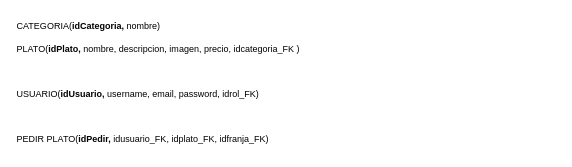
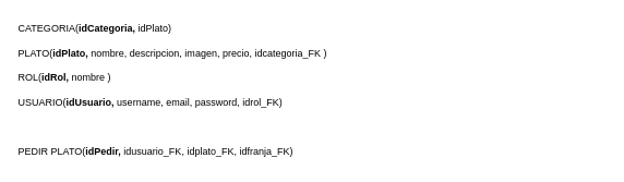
  <mxCell id="0" />
  <mxCell id="1" parent="0" />
+ <mxCell id="2" value="ROL(&lt;b&gt;idRol, &lt;/b&gt;nombre&lt;b&gt;&amp;nbsp;&lt;/b&gt;)" style="text;html=1;strokeColor=none;fillColor=none;align=left;verticalAlign=middle;whiteSpace=wrap;rounded=0;" parent="1" vertex="1"><mxGeometry x="20" y="80" width="720" height="30" as="geometry" /></mxCell>
  <mxCell id="3" value="USUARIO(&lt;b&gt;idUsuario, &lt;/b&gt;username, email, password, idrol_FK)" style="text;html=1;strokeColor=none;fillColor=none;align=left;verticalAlign=middle;whiteSpace=wrap;rounded=0;" parent="1" vertex="1"><mxGeometry x="20" y="110" width="720" height="30" as="geometry" /></mxCell>
  <mxCell id="4" value="PLATO(&lt;b&gt;idPlato,&lt;/b&gt; nombre, descripcion, imagen, precio, idcategoria_FK&lt;b&gt;&amp;nbsp;&lt;/b&gt;)" style="text;html=1;strokeColor=none;fillColor=none;align=left;verticalAlign=middle;whiteSpace=wrap;rounded=0;" parent="1" vertex="1"><mxGeometry x="20" y="50" width="720" height="30" as="geometry" /></mxCell>
- <mxCell id="5" value="CATEGORIA(&lt;b&gt;idCategoria,&lt;/b&gt;&amp;nbsp;nombre)" style="text;html=1;strokeColor=none;fillColor=none;align=left;verticalAlign=middle;whiteSpace=wrap;rounded=0;" parent="1" vertex="1"><mxGeometry x="20" y="20" width="720" height="30" as="geometry" /></mxCell>
+ <mxCell id="5" value="CATEGORIA(&lt;b&gt;idCategoria,&lt;/b&gt;&amp;nbsp;idPlato)" style="text;html=1;strokeColor=none;fillColor=none;align=left;verticalAlign=middle;whiteSpace=wrap;rounded=0;" parent="1" vertex="1"><mxGeometry x="20" y="20" width="720" height="30" as="geometry" /></mxCell>
  <mxCell id="6" value="PEDIR PLATO(&lt;b&gt;idPedir,&lt;/b&gt;&amp;nbsp;idusuario_FK, idplato_FK, idfranja_FK)" style="text;html=1;strokeColor=none;fillColor=none;align=left;verticalAlign=middle;whiteSpace=wrap;rounded=0;" parent="1" vertex="1"><mxGeometry x="20" y="170" width="720" height="30" as="geometry" /></mxCell>
